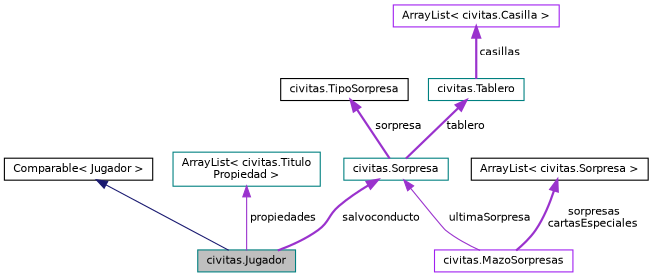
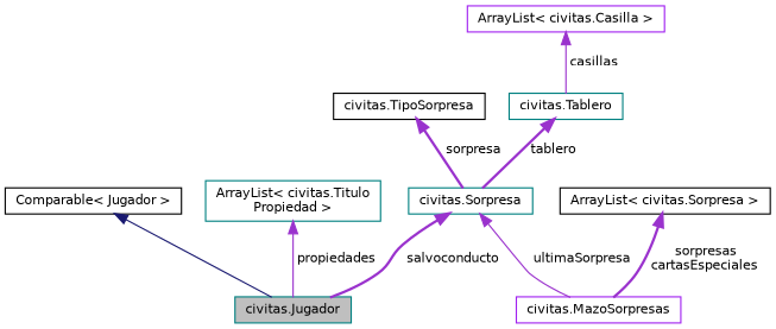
  digraph {
    node [color=teal fillcolor=white fontname=Helvetica fontsize=10 shape=record style=filled]
    edge [color=darkorchid3 dir=back fontname=Helvetica fontsize=10 labelfontname=Helvetica labelfontsize=10 style=bold]
    n1 [fillcolor=grey75 fontcolor=black height=0.2 label="civitas.Jugador" width=0.4]
    n2 [color=black height=0.2 label="Comparable\< Jugador \>" width=0.4]
    n3 [height=0.2 label="ArrayList\< civitas.Titulo\lPropiedad \>" width=0.4]
    n4 [height=0.2 label="civitas.Sorpresa" width=0.4]
    n5 [color=purple height=0.2 label="civitas.MazoSorpresas" width=0.4]
    n6 [color=black height=0.2 label="civitas.TipoSorpresa" width=0.4]
    n7 [height=0.2 label="civitas.Tablero" width=0.4]
    n8 [color=purple height=0.2 label="ArrayList\< civitas.Casilla \>" width=0.4]
    n9 [color=black height=0.2 label="ArrayList\< civitas.Sorpresa \>" width=0.4]
    n2 -> n1 [color=midnightblue style=solid]
    n3 -> n1 [label=" propiedades" style=solid]
    n4 -> n1 [label=" salvoconducto"]
    n4 -> n5 [label=" ultimaSorpresa" style=solid]
    n6 -> n4 [label=" sorpresa"]
    n7 -> n4 [label=" tablero"]
-   n8 -> n7 [label=" casillas"]
+   n8 -> n7 [label=" casillas" style=solid]
    n9 -> n5 [label=" sorpresas\ncartasEspeciales"]
  }
